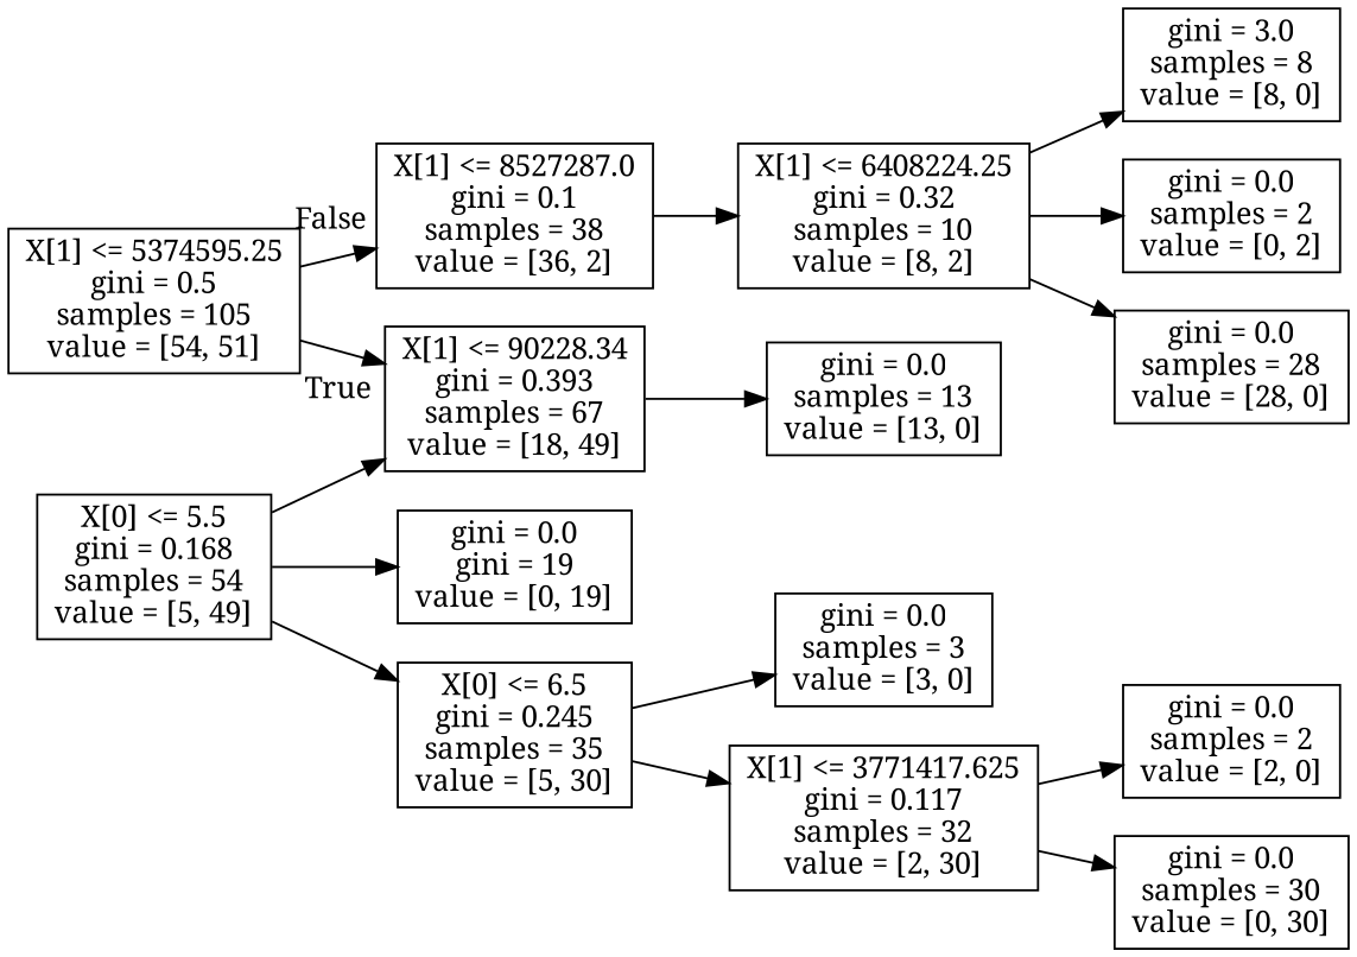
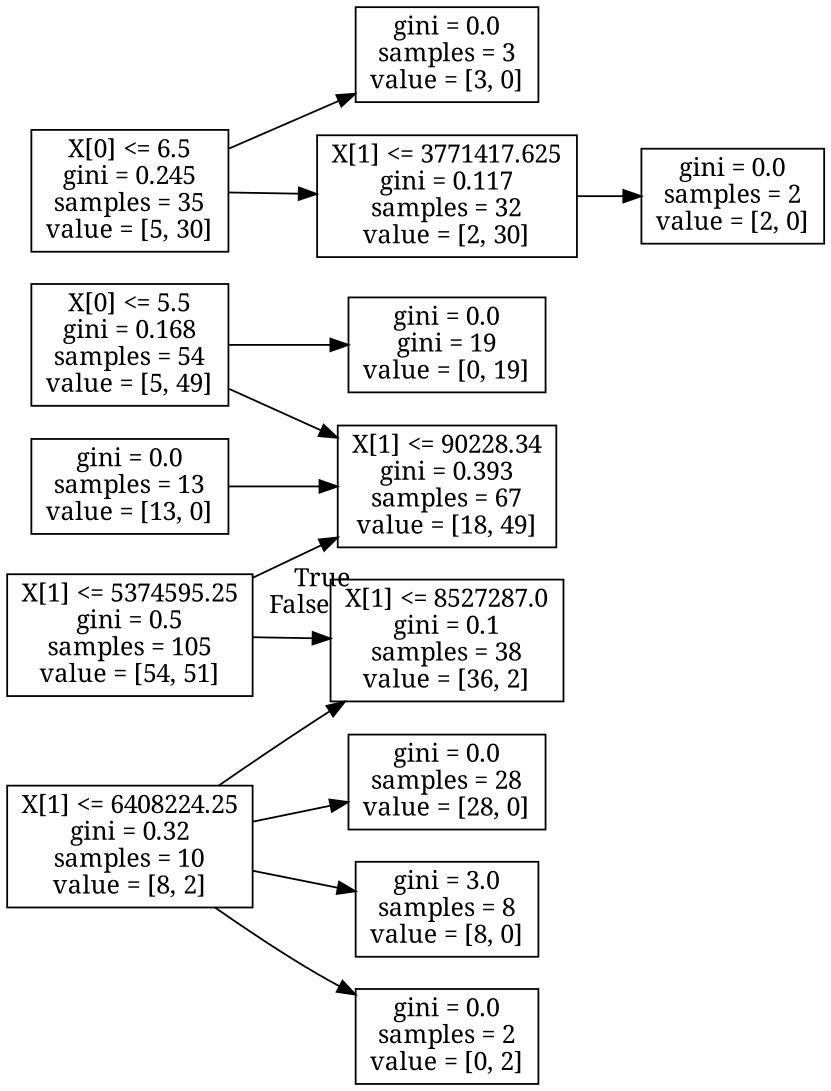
  digraph {
    fontname="Noto Serif"
    rankdir=LR
    node [fontname="Noto Serif" shape=box]
    edge [fontname="Noto Serif"]
    n1 [label="X[1] <= 5374595.25\ngini = 0.5\nsamples = 105\nvalue = [54, 51]"]
    n2 [label="X[1] <= 90228.34\ngini = 0.393\nsamples = 67\nvalue = [18, 49]"]
    n3 [label="X[1] <= 8527287.0\ngini = 0.1\nsamples = 38\nvalue = [36, 2]"]
    n4 [label="gini = 0.0\nsamples = 13\nvalue = [13, 0]"]
    n5 [label="X[1] <= 6408224.25\ngini = 0.32\nsamples = 10\nvalue = [8, 2]"]
    n6 [label="X[0] <= 5.5\ngini = 0.168\nsamples = 54\nvalue = [5, 49]"]
    n7 [label="gini = 0.0\ngini = 19\nvalue = [0, 19]"]
    n8 [label="X[0] <= 6.5\ngini = 0.245\nsamples = 35\nvalue = [5, 30]"]
    n9 [label="gini = 0.0\nsamples = 3\nvalue = [3, 0]"]
    n10 [label="X[1] <= 3771417.625\ngini = 0.117\nsamples = 32\nvalue = [2, 30]"]
-   n11 [label="gini = 0.0\nsamples = 30\nvalue = [0, 30]"]
    n12 [label="gini = 0.0\nsamples = 2\nvalue = [2, 0]"]
    n13 [label="gini = 0.0\nsamples = 28\nvalue = [28, 0]"]
    n14 [label="gini = 3.0\nsamples = 8\nvalue = [8, 0]"]
    n15 [label="gini = 0.0\nsamples = 2\nvalue = [0, 2]"]
    n1 -> n2 [headlabel=True labelangle=45 labeldistance=2.5]
    n1 -> n3 [headlabel=False labelangle=-45 labeldistance=2.5]
-   n2 -> n4
-   n3 -> n5
+   n4 -> n2
+   n5 -> n3
    n5 -> n13
    n5 -> n14
    n5 -> n15
    n6 -> n2
    n6 -> n7
-   n6 -> n8
    n8 -> n9
    n8 -> n10
-   n10 -> n11
    n10 -> n12
  }
